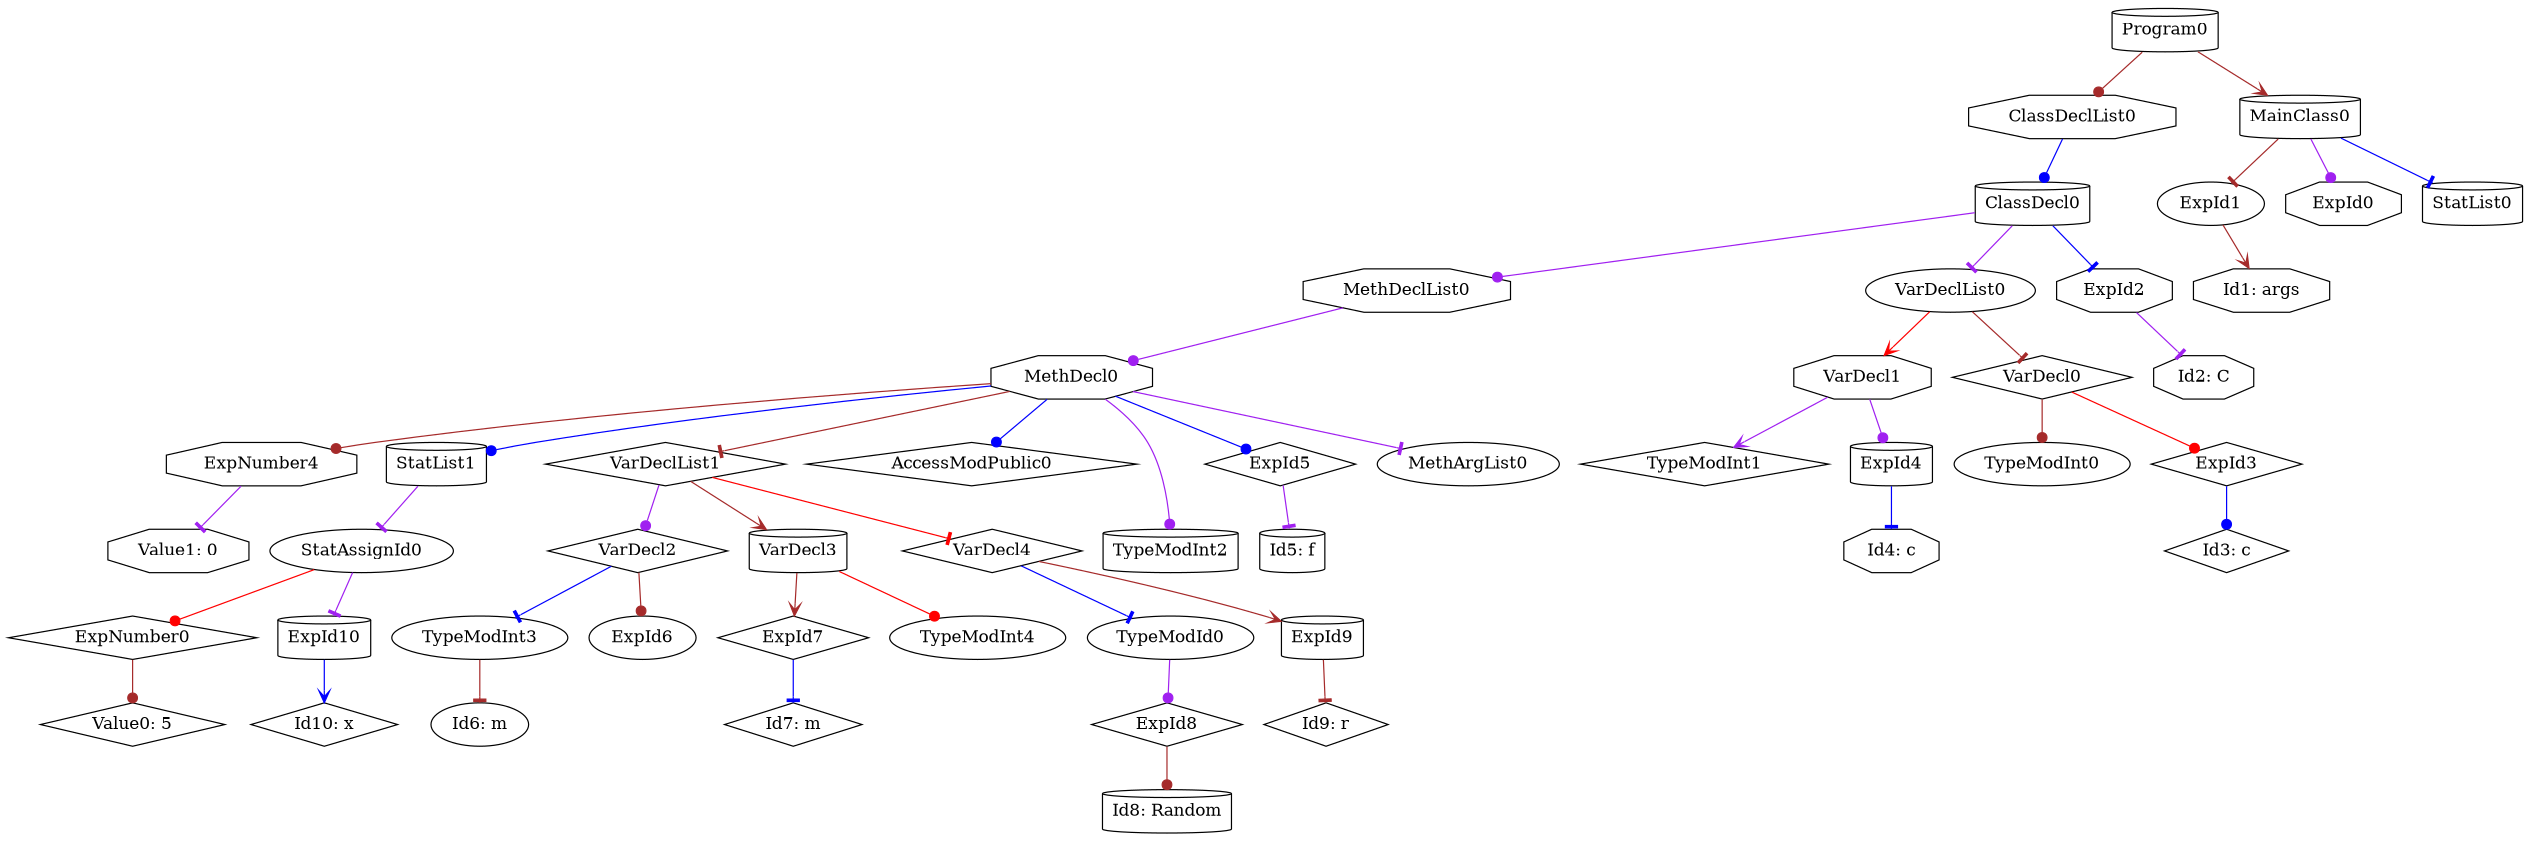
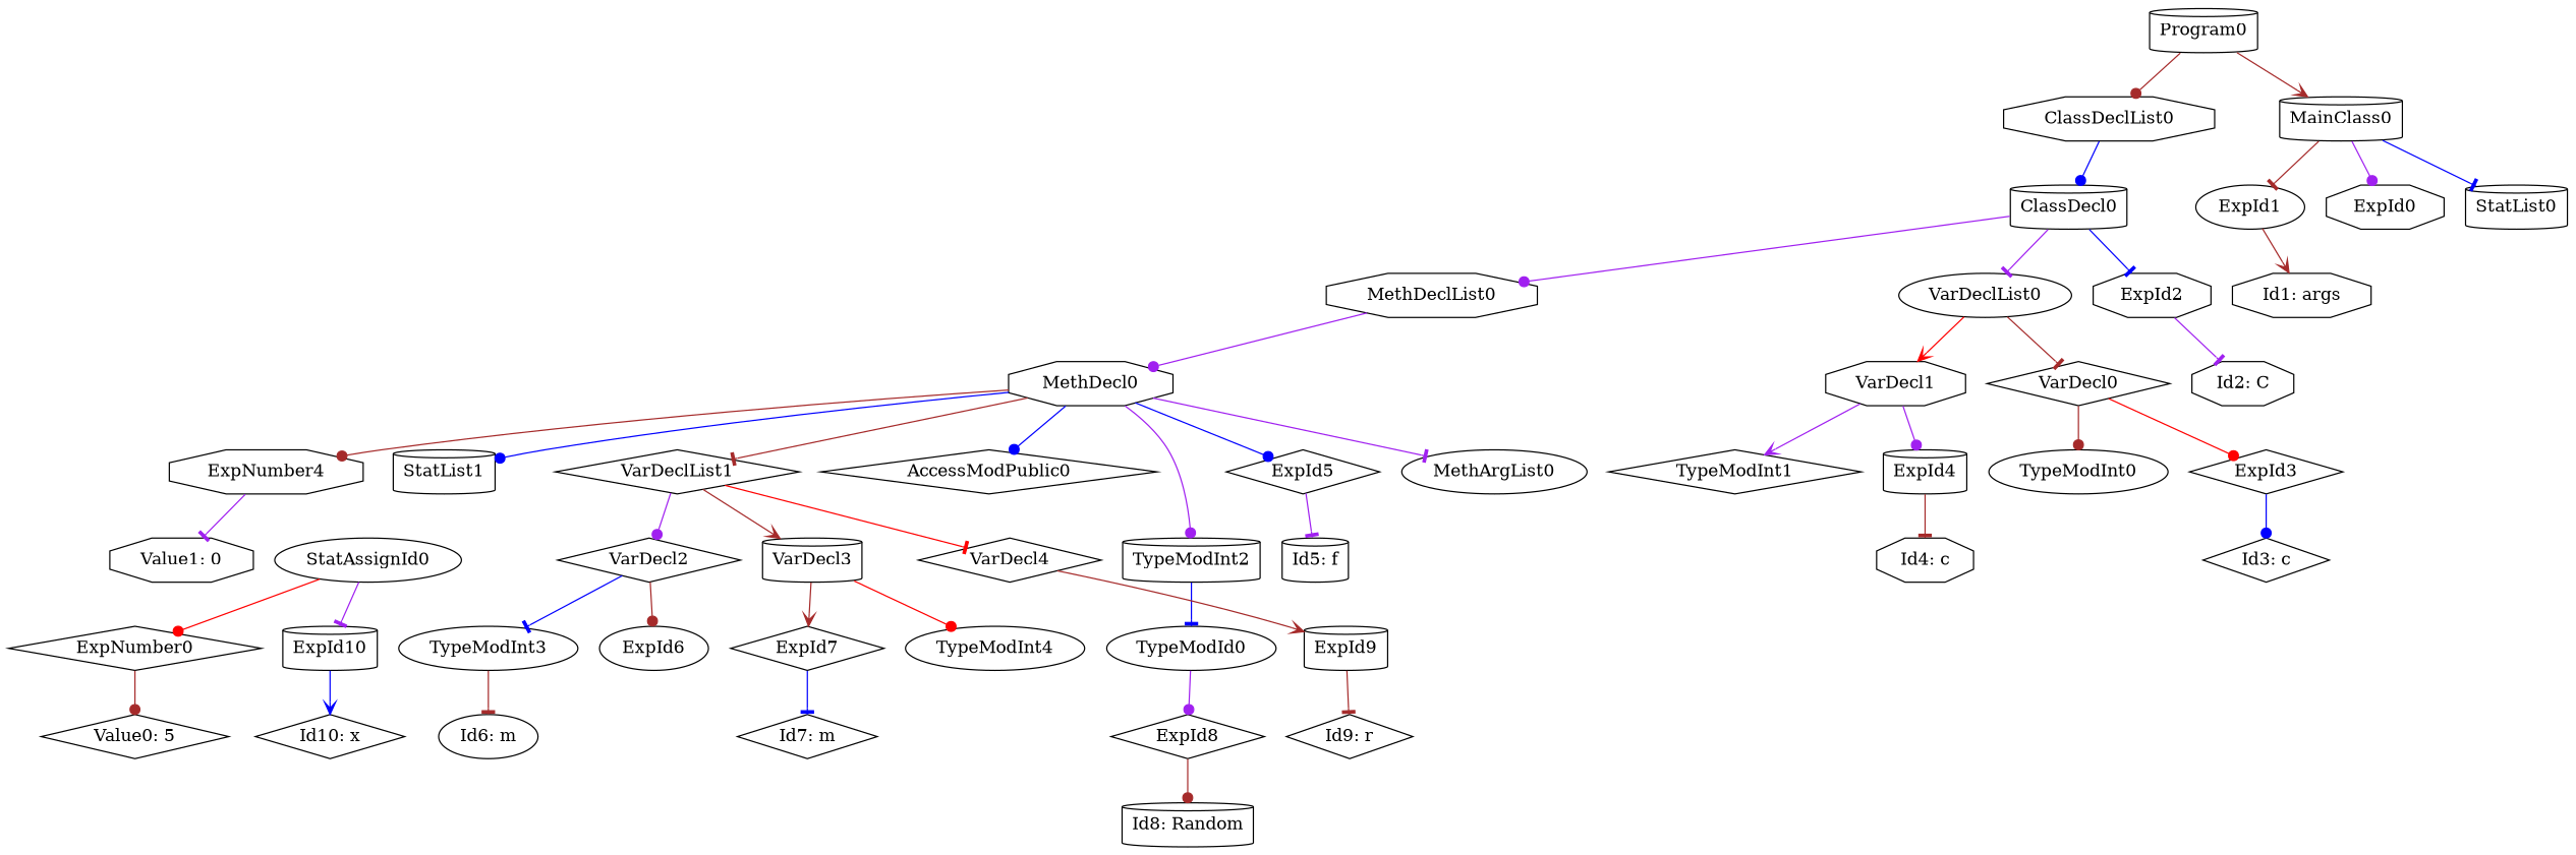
  digraph {
    ordering=out
    node [shape=diamond]
    edge [arrowhead=dot color=brown]
    ClassDeclList0 [shape=octagon]
    ClassDecl0 [shape=cylinder]
    MethDeclList0 [shape=octagon]
    VarDeclList0 [shape=ellipse]
    ExpId2 [shape=octagon]
    MethDecl0 [shape=octagon]
    VarDecl1 [shape=octagon]
    VarDecl0
    "Id2: C" [shape=octagon]
    n10 [label=ExpNumber4 shape=octagon]
    StatList1 [shape=cylinder]
    VarDeclList1
    AccessModPublic0
    TypeModInt2 [shape=cylinder]
    ExpId5
    MethArgList0 [shape=ellipse]
    "Value1: 0" [shape=octagon]
    StatAssignId0 [shape=ellipse]
    VarDecl2
    VarDecl3 [shape=cylinder]
    VarDecl4
    "Id5: f" [shape=cylinder]
    ExpNumber0
    ExpId10 [shape=cylinder]
    "Value0: 5"
    "Id10: x"
    TypeModInt1
    ExpId4 [shape=cylinder]
    "Id4: c" [shape=octagon]
    TypeModId0 [shape=ellipse]
    ExpId8
    "Id8: Random" [shape=cylinder]
    TypeModInt0 [shape=ellipse]
    ExpId3
    "Id3: c"
    ExpId1 [shape=ellipse]
    "Id1: args" [shape=octagon]
    ExpId7
    "Id7: m"
    MainClass0 [shape=cylinder]
    ExpId0 [shape=octagon]
    StatList0 [shape=cylinder]
    TypeModInt3 [shape=ellipse]
    ExpId6 [shape=ellipse]
    TypeModInt4 [shape=ellipse]
    ExpId9 [shape=cylinder]
    "Id6: m" [shape=ellipse]
    "Id9: r"
    Program0 [shape=cylinder]
    ClassDeclList0 -> ClassDecl0 [color=blue]
    ClassDecl0 -> MethDeclList0 [color=purple]
    ClassDecl0 -> VarDeclList0 [arrowhead=tee color=purple]
    ClassDecl0 -> ExpId2 [arrowhead=tee color=blue]
    MethDeclList0 -> MethDecl0 [color=purple]
    VarDeclList0 -> VarDecl1 [arrowhead=vee color=red]
    VarDeclList0 -> VarDecl0 [arrowhead=tee]
    ExpId2 -> "Id2: C" [arrowhead=tee color=purple]
    MethDecl0 -> n10
    MethDecl0 -> StatList1 [color=blue]
    MethDecl0 -> VarDeclList1 [arrowhead=tee]
    MethDecl0 -> AccessModPublic0 [color=blue]
    MethDecl0 -> TypeModInt2 [color=purple]
    MethDecl0 -> ExpId5 [color=blue]
    MethDecl0 -> MethArgList0 [arrowhead=tee color=purple]
    VarDecl1 -> TypeModInt1 [arrowhead=vee color=purple]
    VarDecl1 -> ExpId4 [color=purple]
    VarDecl0 -> TypeModInt0
    VarDecl0 -> ExpId3 [color=red]
    n10 -> "Value1: 0" [arrowhead=tee color=purple]
-   StatList1 -> StatAssignId0 [arrowhead=tee color=purple]
    VarDeclList1 -> VarDecl2 [color=purple]
    VarDeclList1 -> VarDecl3 [arrowhead=vee]
    VarDeclList1 -> VarDecl4 [arrowhead=tee color=red]
    ExpId5 -> "Id5: f" [arrowhead=tee color=purple]
    StatAssignId0 -> ExpNumber0 [color=red]
    StatAssignId0 -> ExpId10 [arrowhead=tee color=purple]
    VarDecl2 -> TypeModInt3 [arrowhead=tee color=blue]
    VarDecl2 -> ExpId6
    VarDecl3 -> ExpId7 [arrowhead=vee]
    VarDecl3 -> TypeModInt4 [color=red]
-   VarDecl4 -> TypeModId0 [arrowhead=tee color=blue]
+   TypeModInt2 -> TypeModId0 [arrowhead=tee color=blue]
    VarDecl4 -> ExpId9 [arrowhead=vee]
    ExpNumber0 -> "Value0: 5"
    ExpId10 -> "Id10: x" [arrowhead=vee color=blue]
-   ExpId4 -> "Id4: c" [arrowhead=tee color=blue]
+   ExpId4 -> "Id4: c" [arrowhead=tee]
    TypeModId0 -> ExpId8 [color=purple]
    ExpId8 -> "Id8: Random"
    ExpId3 -> "Id3: c" [color=blue]
    ExpId1 -> "Id1: args" [arrowhead=vee]
    ExpId7 -> "Id7: m" [arrowhead=tee color=blue]
    MainClass0 -> ExpId1 [arrowhead=tee]
    MainClass0 -> ExpId0 [color=purple]
    MainClass0 -> StatList0 [arrowhead=tee color=blue]
    TypeModInt3 -> "Id6: m" [arrowhead=tee]
    ExpId9 -> "Id9: r" [arrowhead=tee]
    Program0 -> ClassDeclList0
    Program0 -> MainClass0 [arrowhead=vee]
  }
